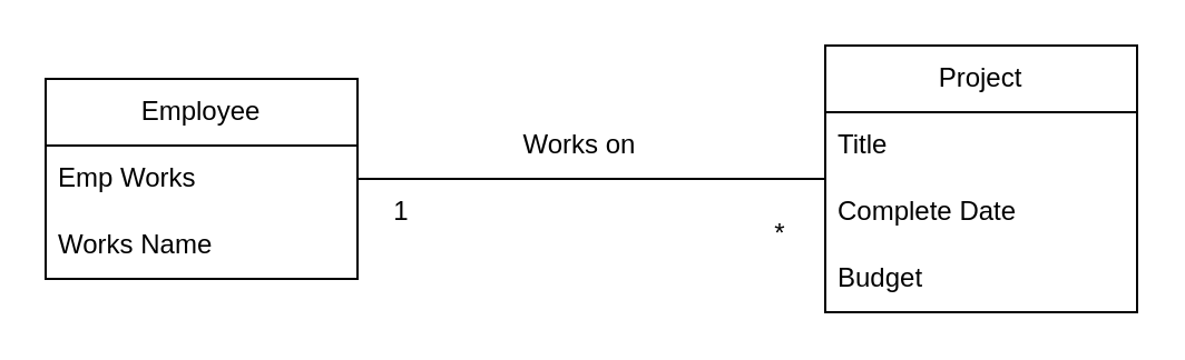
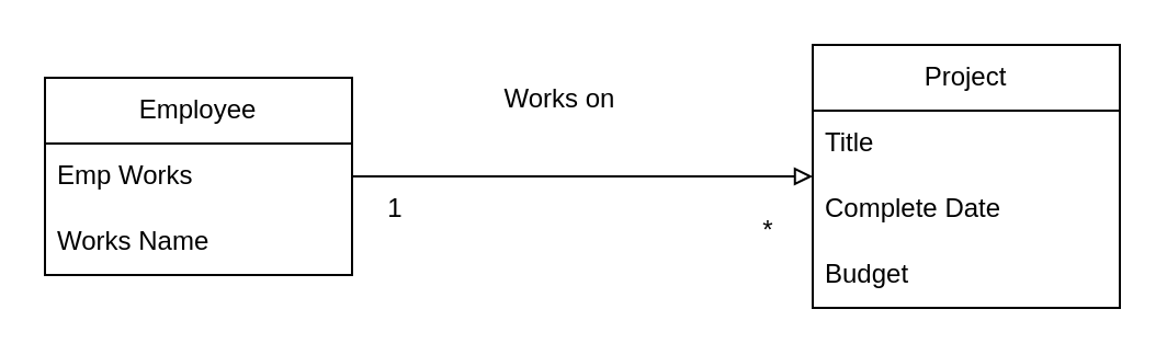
  <mxCell id="0" />
  <mxCell id="1" parent="0" />
- <mxCell id="2" value="" style="rounded=0;orthogonalLoop=1;jettySize=auto;html=1;endArrow=none;endFill=0;" edge="1" parent="1" source="3" target="6"><mxGeometry relative="1" as="geometry" /></mxCell>
+ <mxCell id="2" value="" style="rounded=0;orthogonalLoop=1;jettySize=auto;html=1;endArrow=block;endFill=0;" edge="1" parent="1" source="3" target="6"><mxGeometry relative="1" as="geometry" /></mxCell>
  <mxCell id="3" value="Employee" style="swimlane;fontStyle=0;childLayout=stackLayout;horizontal=1;startSize=30;horizontalStack=0;resizeParent=1;resizeParentMax=0;resizeLast=0;collapsible=1;marginBottom=0;whiteSpace=wrap;html=1;" vertex="1" parent="1"><mxGeometry x="20" y="35" width="140" height="90" as="geometry" /></mxCell>
  <mxCell id="4" value="Emp Works" style="text;strokeColor=none;fillColor=none;align=left;verticalAlign=middle;spacingLeft=4;spacingRight=4;overflow=hidden;points=[[0,0.5],[1,0.5]];portConstraint=eastwest;rotatable=0;whiteSpace=wrap;html=1;" vertex="1" parent="3"><mxGeometry y="30" width="140" height="30" as="geometry" /></mxCell>
  <mxCell id="5" value="Works Name" style="text;strokeColor=none;fillColor=none;align=left;verticalAlign=middle;spacingLeft=4;spacingRight=4;overflow=hidden;points=[[0,0.5],[1,0.5]];portConstraint=eastwest;rotatable=0;whiteSpace=wrap;html=1;" vertex="1" parent="3"><mxGeometry y="60" width="140" height="30" as="geometry" /></mxCell>
  <mxCell id="6" value="Project" style="swimlane;fontStyle=0;childLayout=stackLayout;horizontal=1;startSize=30;horizontalStack=0;resizeParent=1;resizeParentMax=0;resizeLast=0;collapsible=1;marginBottom=0;whiteSpace=wrap;html=1;" vertex="1" parent="1"><mxGeometry x="370" y="20" width="140" height="120" as="geometry" /></mxCell>
  <mxCell id="7" value="Title" style="text;strokeColor=none;fillColor=none;align=left;verticalAlign=middle;spacingLeft=4;spacingRight=4;overflow=hidden;points=[[0,0.5],[1,0.5]];portConstraint=eastwest;rotatable=0;whiteSpace=wrap;html=1;" vertex="1" parent="6"><mxGeometry y="30" width="140" height="30" as="geometry" /></mxCell>
  <mxCell id="8" value="Complete Date" style="text;strokeColor=none;fillColor=none;align=left;verticalAlign=middle;spacingLeft=4;spacingRight=4;overflow=hidden;points=[[0,0.5],[1,0.5]];portConstraint=eastwest;rotatable=0;whiteSpace=wrap;html=1;" vertex="1" parent="6"><mxGeometry y="60" width="140" height="30" as="geometry" /></mxCell>
  <mxCell id="9" value="Budget" style="text;strokeColor=none;fillColor=none;align=left;verticalAlign=middle;spacingLeft=4;spacingRight=4;overflow=hidden;points=[[0,0.5],[1,0.5]];portConstraint=eastwest;rotatable=0;whiteSpace=wrap;html=1;" vertex="1" parent="6"><mxGeometry y="90" width="140" height="30" as="geometry" /></mxCell>
  <mxCell id="10" value="1" style="text;html=1;strokeColor=none;fillColor=none;align=center;verticalAlign=middle;whiteSpace=wrap;rounded=0;" vertex="1" parent="1"><mxGeometry x="150" y="80" width="60" height="30" as="geometry" /></mxCell>
  <mxCell id="11" value="*" style="text;html=1;strokeColor=none;fillColor=none;align=center;verticalAlign=middle;whiteSpace=wrap;rounded=0;" vertex="1" parent="1"><mxGeometry x="320" y="90" width="60" height="30" as="geometry" /></mxCell>
- <mxCell id="12" value="Works on" style="text;html=1;strokeColor=none;fillColor=none;align=center;verticalAlign=middle;whiteSpace=wrap;rounded=0;" vertex="1" parent="1"><mxGeometry x="230" y="50" width="60" height="30" as="geometry" /></mxCell>
+ <mxCell id="12" value="Works on" style="text;html=1;strokeColor=none;fillColor=none;align=center;verticalAlign=middle;whiteSpace=wrap;rounded=0;" vertex="1" parent="1"><mxGeometry x="225" y="30" width="60" height="30" as="geometry" /></mxCell>
